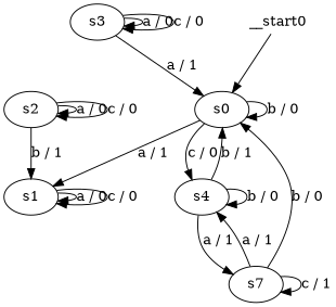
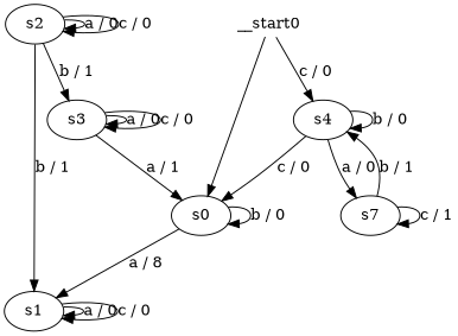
  digraph {
    n1 [label=s0]
    n2 [label=s1]
    n3 [label=s4]
    n4 [label=s7]
    n5 [label=s2]
    n6 [label=s3]
    __start0 [height=0 shape=none width=0]
    n1 -> n1 [label="b / 0"]
-   n1 -> n2 [label="a / 1"]
-   n1 -> n3 [label="c / 0"]
+   n1 -> n2 [label="a / 8"]
+   __start0 -> n3 [label="c / 0"]
    n2 -> n2 [label="a / 0"]
    n2 -> n2 [label="c / 0"]
-   n3 -> n1 [label="b / 1"]
+   n3 -> n1 [label="c / 0"]
    n3 -> n3 [label="b / 0"]
-   n3 -> n4 [label="a / 1"]
-   n4 -> n1 [label="b / 0"]
-   n4 -> n3 [label="a / 1"]
+   n3 -> n4 [label="a / 0"]
+   n4 -> n3 [label="b / 1"]
    n4 -> n4 [label="c / 1"]
    n5 -> n2 [label="b / 1"]
    n5 -> n5 [label="a / 0"]
    n5 -> n5 [label="c / 0"]
+   n5 -> n6 [label="b / 1"]
    n6 -> n1 [label="a / 1"]
    n6 -> n6 [label="a / 0"]
    n6 -> n6 [label="c / 0"]
    __start0 -> n1
  }
